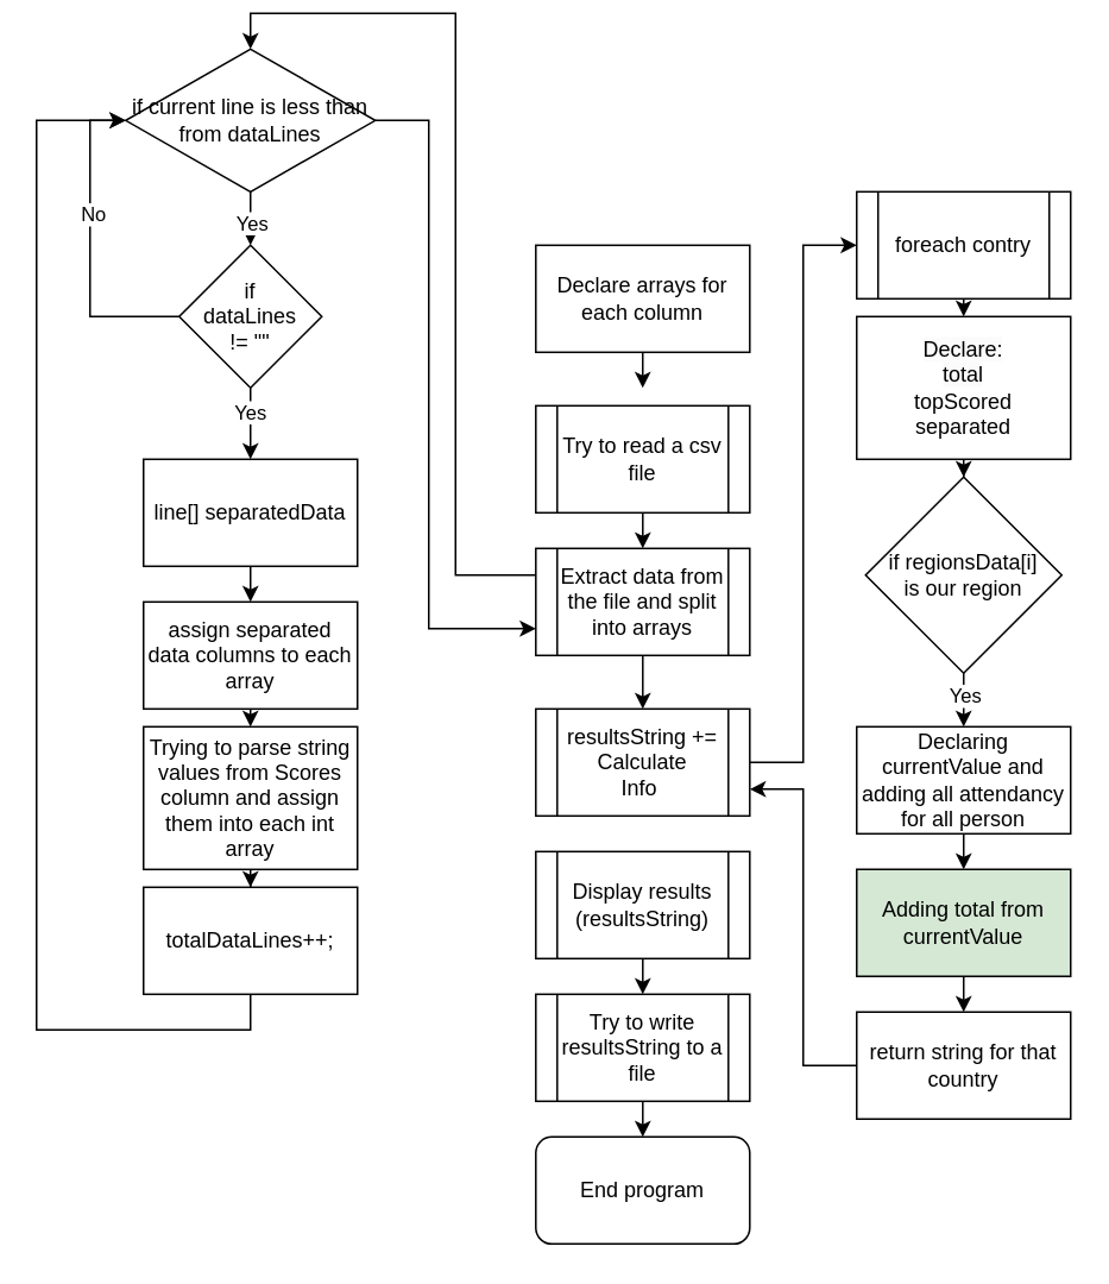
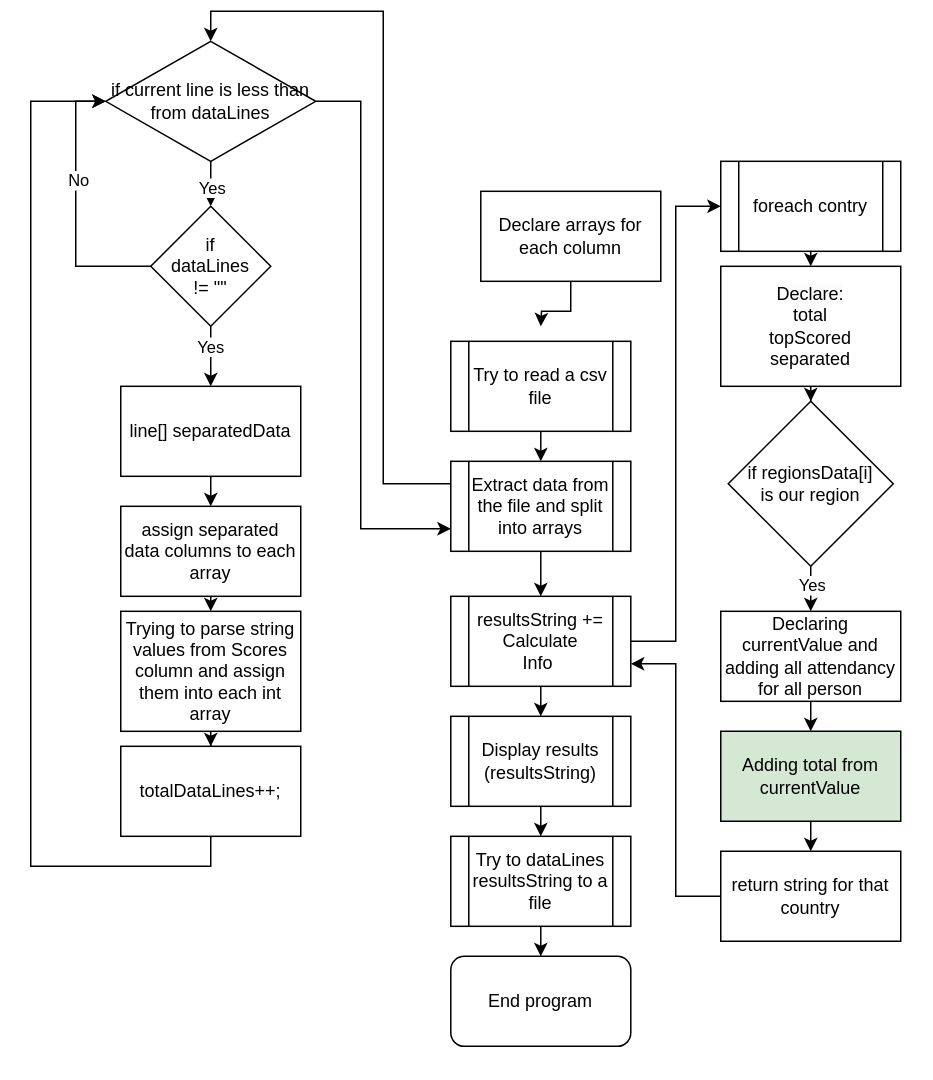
  <mxCell id="0" />
  <mxCell id="1" parent="0" />
  <mxCell id="2" style="edgeStyle=orthogonalEdgeStyle;rounded=0;orthogonalLoop=1;jettySize=auto;html=1;exitX=0.5;exitY=1;exitDx=0;exitDy=0;entryX=0.5;entryY=0;entryDx=0;entryDy=0;" edge="1" parent="1" source="3" target="6"><mxGeometry relative="1" as="geometry" /></mxCell>
  <mxCell id="3" value="Try to read a csv file" style="shape=process;whiteSpace=wrap;html=1;backgroundOutline=1;" vertex="1" parent="1"><mxGeometry x="300.03" y="220.04" width="120" height="60" as="geometry" /></mxCell>
  <mxCell id="4" style="edgeStyle=orthogonalEdgeStyle;rounded=0;orthogonalLoop=1;jettySize=auto;html=1;exitX=0;exitY=0.25;exitDx=0;exitDy=0;entryX=0.5;entryY=0;entryDx=0;entryDy=0;" edge="1" parent="1" source="6" target="31"><mxGeometry relative="1" as="geometry" /></mxCell>
  <mxCell id="5" style="edgeStyle=orthogonalEdgeStyle;rounded=0;orthogonalLoop=1;jettySize=auto;html=1;exitX=0.5;exitY=1;exitDx=0;exitDy=0;entryX=0.5;entryY=0;entryDx=0;entryDy=0;" edge="1" parent="1" source="6" target="9"><mxGeometry relative="1" as="geometry" /></mxCell>
  <mxCell id="6" value="Extract data from the file and split into arrays" style="shape=process;whiteSpace=wrap;html=1;backgroundOutline=1;" vertex="1" parent="1"><mxGeometry x="300.03" y="300.04" width="120" height="60" as="geometry" /></mxCell>
  <mxCell id="7" value="" style="edgeStyle=orthogonalEdgeStyle;rounded=0;orthogonalLoop=1;jettySize=auto;html=1;entryX=0;entryY=0.5;entryDx=0;entryDy=0;" edge="1" parent="1" source="9" target="16"><mxGeometry relative="1" as="geometry" /></mxCell>
+ <mxCell id="8" style="edgeStyle=orthogonalEdgeStyle;rounded=0;orthogonalLoop=1;jettySize=auto;html=1;exitX=0.5;exitY=1;exitDx=0;exitDy=0;entryX=0.5;entryY=0;entryDx=0;entryDy=0;" edge="1" parent="1" source="9" target="11"><mxGeometry relative="1" as="geometry" /></mxCell>
  <mxCell id="9" value="resultsString += Calculate &lt;br&gt;Info&amp;nbsp;" style="shape=process;whiteSpace=wrap;html=1;backgroundOutline=1;" vertex="1" parent="1"><mxGeometry x="300.03" y="390.04" width="120" height="60" as="geometry" /></mxCell>
  <mxCell id="10" style="edgeStyle=orthogonalEdgeStyle;rounded=0;orthogonalLoop=1;jettySize=auto;html=1;exitX=0.5;exitY=1;exitDx=0;exitDy=0;entryX=0.5;entryY=0;entryDx=0;entryDy=0;" edge="1" parent="1" source="11" target="13"><mxGeometry relative="1" as="geometry" /></mxCell>
  <mxCell id="11" value="Display results (resultsString)" style="shape=process;whiteSpace=wrap;html=1;backgroundOutline=1;" vertex="1" parent="1"><mxGeometry x="300.03" y="470.04" width="120" height="60" as="geometry" /></mxCell>
  <mxCell id="12" style="edgeStyle=orthogonalEdgeStyle;rounded=0;orthogonalLoop=1;jettySize=auto;html=1;exitX=0.5;exitY=1;exitDx=0;exitDy=0;entryX=0.5;entryY=0;entryDx=0;entryDy=0;" edge="1" parent="1" source="13" target="14"><mxGeometry relative="1" as="geometry" /></mxCell>
- <mxCell id="13" value="Try to write resultsString to a file" style="shape=process;whiteSpace=wrap;html=1;backgroundOutline=1;" vertex="1" parent="1"><mxGeometry x="300.03" y="550.04" width="120" height="60" as="geometry" /></mxCell>
+ <mxCell id="13" value="Try to dataLines resultsString to a file" style="shape=process;whiteSpace=wrap;html=1;backgroundOutline=1;" vertex="1" parent="1"><mxGeometry x="300.03" y="550.04" width="120" height="60" as="geometry" /></mxCell>
  <mxCell id="14" value="End program" style="rounded=1;whiteSpace=wrap;html=1;" vertex="1" parent="1"><mxGeometry x="300.03" y="630.04" width="120" height="60" as="geometry" /></mxCell>
  <mxCell id="15" style="edgeStyle=orthogonalEdgeStyle;rounded=0;orthogonalLoop=1;jettySize=auto;html=1;exitX=0.5;exitY=1;exitDx=0;exitDy=0;entryX=0.5;entryY=0;entryDx=0;entryDy=0;" edge="1" parent="1" source="16" target="18"><mxGeometry relative="1" as="geometry" /></mxCell>
  <mxCell id="16" value="foreach contry" style="shape=process;whiteSpace=wrap;html=1;backgroundOutline=1;" vertex="1" parent="1"><mxGeometry x="480" y="100.04" width="120" height="60" as="geometry" /></mxCell>
  <mxCell id="17" style="edgeStyle=orthogonalEdgeStyle;rounded=0;orthogonalLoop=1;jettySize=auto;html=1;exitX=0.5;exitY=1;exitDx=0;exitDy=0;" edge="1" parent="1" source="18" target="21"><mxGeometry relative="1" as="geometry" /></mxCell>
  <mxCell id="18" value="&lt;span style=&quot;color: rgb(0, 0, 0); font-family: Helvetica; font-size: 12px; font-style: normal; font-variant-ligatures: normal; font-variant-caps: normal; font-weight: 400; letter-spacing: normal; orphans: 2; text-align: center; text-indent: 0px; text-transform: none; widows: 2; word-spacing: 0px; -webkit-text-stroke-width: 0px; background-color: rgb(251, 251, 251); text-decoration-thickness: initial; text-decoration-style: initial; text-decoration-color: initial; float: none; display: inline !important;&quot;&gt;Declare:&lt;/span&gt;&lt;br style=&quot;border-color: var(--border-color); color: rgb(0, 0, 0); font-family: Helvetica; font-size: 12px; font-style: normal; font-variant-ligatures: normal; font-variant-caps: normal; font-weight: 400; letter-spacing: normal; orphans: 2; text-align: center; text-indent: 0px; text-transform: none; widows: 2; word-spacing: 0px; -webkit-text-stroke-width: 0px; background-color: rgb(251, 251, 251); text-decoration-thickness: initial; text-decoration-style: initial; text-decoration-color: initial;&quot;&gt;&lt;span style=&quot;color: rgb(0, 0, 0); font-family: Helvetica; font-size: 12px; font-style: normal; font-variant-ligatures: normal; font-variant-caps: normal; font-weight: 400; letter-spacing: normal; orphans: 2; text-align: center; text-indent: 0px; text-transform: none; widows: 2; word-spacing: 0px; -webkit-text-stroke-width: 0px; background-color: rgb(251, 251, 251); text-decoration-thickness: initial; text-decoration-style: initial; text-decoration-color: initial; float: none; display: inline !important;&quot;&gt;total&lt;br&gt;&lt;/span&gt;topScored&lt;br&gt;separated" style="whiteSpace=wrap;html=1;" vertex="1" parent="1"><mxGeometry x="480" y="170.04" width="120" height="80" as="geometry" /></mxCell>
  <mxCell id="19" style="edgeStyle=orthogonalEdgeStyle;rounded=0;orthogonalLoop=1;jettySize=auto;html=1;exitX=0.5;exitY=1;exitDx=0;exitDy=0;" edge="1" parent="1" source="21" target="25"><mxGeometry relative="1" as="geometry" /></mxCell>
  <mxCell id="20" value="Yes" style="edgeLabel;html=1;align=center;verticalAlign=middle;resizable=0;points=[];" vertex="1" connectable="0" parent="19"><mxGeometry x="0.262" relative="1" as="geometry"><mxPoint as="offset" /></mxGeometry></mxCell>
  <mxCell id="21" value="if&amp;nbsp;regionsData[i] &lt;br&gt;is our region" style="rhombus;whiteSpace=wrap;html=1;" vertex="1" parent="1"><mxGeometry x="485" y="260.04" width="110" height="110" as="geometry" /></mxCell>
  <mxCell id="22" value="" style="edgeStyle=orthogonalEdgeStyle;rounded=0;orthogonalLoop=1;jettySize=auto;html=1;" edge="1" parent="1" source="23"><mxGeometry relative="1" as="geometry"><mxPoint x="360.03" y="210.04" as="targetPoint" /></mxGeometry></mxCell>
- <mxCell id="23" value="Declare arrays for each column" style="rounded=0;whiteSpace=wrap;html=1;" vertex="1" parent="1"><mxGeometry x="300.03" y="130.04" width="120" height="60" as="geometry" /></mxCell>
+ <mxCell id="23" value="Declare arrays for each column" style="rounded=0;whiteSpace=wrap;html=1;" vertex="1" parent="1"><mxGeometry x="320.03" y="120.04" width="120" height="60" as="geometry" /></mxCell>
  <mxCell id="24" style="edgeStyle=orthogonalEdgeStyle;rounded=0;orthogonalLoop=1;jettySize=auto;html=1;exitX=0.5;exitY=1;exitDx=0;exitDy=0;entryX=0.5;entryY=0;entryDx=0;entryDy=0;" edge="1" parent="1" source="25" target="27"><mxGeometry relative="1" as="geometry" /></mxCell>
  <mxCell id="25" value="Declaring currentValue and adding all attendancy for all person&lt;br&gt;" style="rounded=0;whiteSpace=wrap;html=1;" vertex="1" parent="1"><mxGeometry x="480" y="400.04" width="120" height="60" as="geometry" /></mxCell>
  <mxCell id="26" style="edgeStyle=orthogonalEdgeStyle;rounded=0;orthogonalLoop=1;jettySize=auto;html=1;exitX=0.5;exitY=1;exitDx=0;exitDy=0;entryX=0.5;entryY=0;entryDx=0;entryDy=0;" edge="1" parent="1" source="27" target="46"><mxGeometry relative="1" as="geometry" /></mxCell>
  <mxCell id="27" value="Adding total from currentValue" style="rounded=0;whiteSpace=wrap;html=1;fillColor=#d5e8d4;" vertex="1" parent="1"><mxGeometry x="480" y="480" width="120" height="60" as="geometry" /></mxCell>
  <mxCell id="28" style="edgeStyle=orthogonalEdgeStyle;rounded=0;orthogonalLoop=1;jettySize=auto;html=1;exitX=0.5;exitY=1;exitDx=0;exitDy=0;entryX=0.5;entryY=0;entryDx=0;entryDy=0;" edge="1" parent="1" source="31" target="40"><mxGeometry relative="1" as="geometry" /></mxCell>
  <mxCell id="29" value="Yes" style="edgeLabel;html=1;align=center;verticalAlign=middle;resizable=0;points=[];" vertex="1" connectable="0" parent="28"><mxGeometry x="-0.414" y="1" relative="1" as="geometry"><mxPoint x="-1" y="8" as="offset" /></mxGeometry></mxCell>
  <mxCell id="30" style="edgeStyle=orthogonalEdgeStyle;rounded=0;orthogonalLoop=1;jettySize=auto;html=1;exitX=1;exitY=0.5;exitDx=0;exitDy=0;entryX=0;entryY=0.75;entryDx=0;entryDy=0;" edge="1" parent="1" source="31" target="6"><mxGeometry relative="1" as="geometry"><Array as="points"><mxPoint x="240.03" y="60.1" /><mxPoint x="240.03" y="345.1" /></Array></mxGeometry></mxCell>
  <mxCell id="31" value="if current line is less than from dataLines" style="rhombus;whiteSpace=wrap;html=1;" vertex="1" parent="1"><mxGeometry x="70" y="20.04" width="140" height="80" as="geometry" /></mxCell>
  <mxCell id="32" style="edgeStyle=orthogonalEdgeStyle;rounded=0;orthogonalLoop=1;jettySize=auto;html=1;exitX=0.5;exitY=1;exitDx=0;exitDy=0;entryX=0.5;entryY=0;entryDx=0;entryDy=0;" edge="1" parent="1" source="33" target="35"><mxGeometry relative="1" as="geometry" /></mxCell>
  <mxCell id="33" value="line[] separatedData" style="rounded=0;whiteSpace=wrap;html=1;" vertex="1" parent="1"><mxGeometry x="80" y="250.04" width="120" height="60" as="geometry" /></mxCell>
  <mxCell id="34" style="edgeStyle=orthogonalEdgeStyle;rounded=0;orthogonalLoop=1;jettySize=auto;html=1;exitX=0.5;exitY=1;exitDx=0;exitDy=0;entryX=0.5;entryY=0;entryDx=0;entryDy=0;" edge="1" parent="1" source="35" target="42"><mxGeometry relative="1" as="geometry" /></mxCell>
  <mxCell id="35" value="assign separated data columns to each array" style="rounded=0;whiteSpace=wrap;html=1;" vertex="1" parent="1"><mxGeometry x="80" y="330.04" width="120" height="60" as="geometry" /></mxCell>
  <mxCell id="36" style="edgeStyle=orthogonalEdgeStyle;rounded=0;orthogonalLoop=1;jettySize=auto;html=1;exitX=0.5;exitY=1;exitDx=0;exitDy=0;entryX=0.5;entryY=0;entryDx=0;entryDy=0;" edge="1" parent="1" source="40" target="33"><mxGeometry relative="1" as="geometry" /></mxCell>
  <mxCell id="37" value="Yes" style="edgeLabel;html=1;align=center;verticalAlign=middle;resizable=0;points=[];" vertex="1" connectable="0" parent="36"><mxGeometry x="-0.325" y="-1" relative="1" as="geometry"><mxPoint as="offset" /></mxGeometry></mxCell>
  <mxCell id="38" style="edgeStyle=orthogonalEdgeStyle;rounded=0;orthogonalLoop=1;jettySize=auto;html=1;exitX=0;exitY=0.5;exitDx=0;exitDy=0;entryX=0;entryY=0.5;entryDx=0;entryDy=0;" edge="1" parent="1" source="40" target="31"><mxGeometry relative="1" as="geometry" /></mxCell>
  <mxCell id="39" value="No" style="edgeLabel;html=1;align=center;verticalAlign=middle;resizable=0;points=[];" vertex="1" connectable="0" parent="38"><mxGeometry x="0.205" y="-1" relative="1" as="geometry"><mxPoint as="offset" /></mxGeometry></mxCell>
  <mxCell id="40" value="if &lt;br&gt;dataLines &lt;br&gt;!= &quot;&quot;" style="rhombus;whiteSpace=wrap;html=1;" vertex="1" parent="1"><mxGeometry x="100" y="130.04" width="80" height="80" as="geometry" /></mxCell>
  <mxCell id="41" value="" style="edgeStyle=orthogonalEdgeStyle;rounded=0;orthogonalLoop=1;jettySize=auto;html=1;" edge="1" parent="1" source="42" target="44"><mxGeometry relative="1" as="geometry" /></mxCell>
  <mxCell id="42" value="Trying to parse string values from Scores column and assign them into each int array" style="rounded=0;whiteSpace=wrap;html=1;" vertex="1" parent="1"><mxGeometry x="80" y="400.04" width="120" height="80" as="geometry" /></mxCell>
  <mxCell id="43" style="edgeStyle=orthogonalEdgeStyle;rounded=0;orthogonalLoop=1;jettySize=auto;html=1;exitX=0.5;exitY=1;exitDx=0;exitDy=0;entryX=0;entryY=0.5;entryDx=0;entryDy=0;" edge="1" parent="1" source="44" target="31"><mxGeometry relative="1" as="geometry"><Array as="points"><mxPoint x="140" y="570.04" /><mxPoint x="20" y="570.04" /><mxPoint x="20" y="60.04" /></Array></mxGeometry></mxCell>
  <mxCell id="44" value="totalDataLines++;" style="rounded=0;whiteSpace=wrap;html=1;" vertex="1" parent="1"><mxGeometry x="80" y="490.04" width="120" height="60" as="geometry" /></mxCell>
  <mxCell id="45" style="edgeStyle=orthogonalEdgeStyle;rounded=0;orthogonalLoop=1;jettySize=auto;html=1;exitX=0;exitY=0.5;exitDx=0;exitDy=0;entryX=1;entryY=0.75;entryDx=0;entryDy=0;" edge="1" parent="1" source="46" target="9"><mxGeometry relative="1" as="geometry" /></mxCell>
  <mxCell id="46" value="return string for that country" style="rounded=0;whiteSpace=wrap;html=1;" vertex="1" parent="1"><mxGeometry x="480" y="560" width="120" height="60" as="geometry" /></mxCell>
